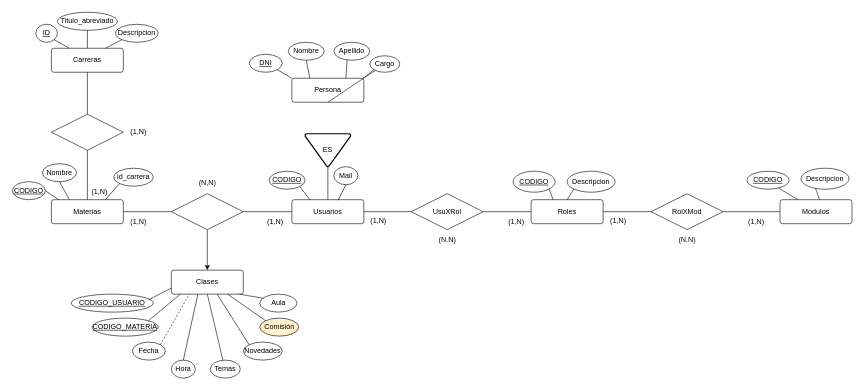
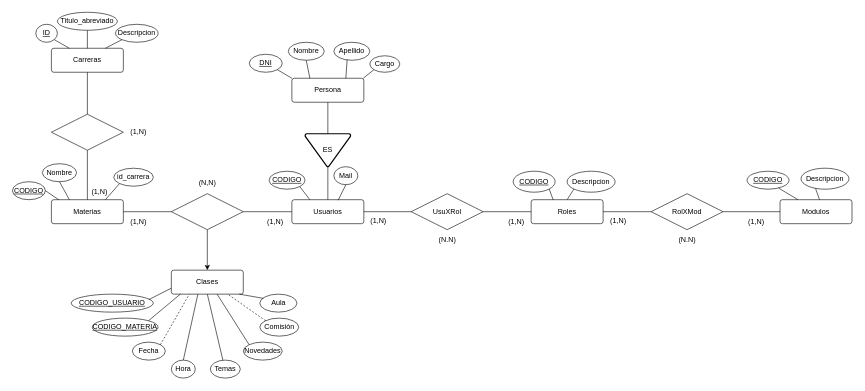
  <mxCell id="0" />
  <mxCell id="1" parent="0" />
  <mxCell id="2" value="Materias" style="rounded=1;arcSize=10;whiteSpace=wrap;html=1;align=center;" parent="1" vertex="1"><mxGeometry x="85" y="332.5" width="120" height="40" as="geometry" /></mxCell>
  <mxCell id="3" value="Persona" style="rounded=1;arcSize=10;whiteSpace=wrap;html=1;align=center;" parent="1" vertex="1"><mxGeometry x="486" y="130" width="120" height="40" as="geometry" /></mxCell>
  <mxCell id="4" value="Usuarios" style="rounded=1;arcSize=10;whiteSpace=wrap;html=1;align=center;" parent="1" vertex="1"><mxGeometry x="486" y="332.5" width="120" height="40" as="geometry" /></mxCell>
  <mxCell id="5" value="UsuXRol" style="shape=rhombus;perimeter=rhombusPerimeter;whiteSpace=wrap;html=1;align=center;" parent="1" vertex="1"><mxGeometry x="685" y="322.5" width="120" height="60" as="geometry" /></mxCell>
  <mxCell id="6" value="" style="shape=rhombus;perimeter=rhombusPerimeter;whiteSpace=wrap;html=1;align=center;" parent="1" vertex="1"><mxGeometry x="85" y="190" width="120" height="60" as="geometry" /></mxCell>
  <mxCell id="7" value="Clases" style="rounded=1;arcSize=10;whiteSpace=wrap;html=1;align=center;" parent="1" vertex="1"><mxGeometry x="285" y="450" width="120" height="40" as="geometry" /></mxCell>
  <mxCell id="8" value="DNI" style="ellipse;whiteSpace=wrap;html=1;align=center;fontStyle=4;" parent="1" vertex="1"><mxGeometry x="415" y="90" width="55" height="30" as="geometry" /></mxCell>
  <mxCell id="9" value="CODIGO" style="ellipse;whiteSpace=wrap;html=1;align=center;fontStyle=4;" parent="1" vertex="1"><mxGeometry x="448" y="285" width="60" height="30" as="geometry" /></mxCell>
  <mxCell id="10" value="Nombre" style="ellipse;whiteSpace=wrap;html=1;align=center;" parent="1" vertex="1"><mxGeometry x="480" y="70" width="60" height="30" as="geometry" /></mxCell>
  <mxCell id="11" value="Apellido" style="ellipse;whiteSpace=wrap;html=1;align=center;" parent="1" vertex="1"><mxGeometry x="556" y="70" width="60" height="30" as="geometry" /></mxCell>
  <mxCell id="12" value="Mail" style="ellipse;whiteSpace=wrap;html=1;align=center;" parent="1" vertex="1"><mxGeometry x="556" y="277.5" width="40" height="30" as="geometry" /></mxCell>
  <mxCell id="13" value="Nombre" style="ellipse;whiteSpace=wrap;html=1;align=center;" parent="1" vertex="1"><mxGeometry x="70" y="272.5" width="57" height="30" as="geometry" /></mxCell>
  <mxCell id="14" value="CODIGO" style="ellipse;whiteSpace=wrap;html=1;align=center;fontStyle=4;" parent="1" vertex="1"><mxGeometry x="20" y="302.5" width="55" height="30" as="geometry" /></mxCell>
  <mxCell id="15" value="id_carrera" style="ellipse;whiteSpace=wrap;html=1;align=center;" parent="1" vertex="1"><mxGeometry x="189" y="280" width="66" height="30" as="geometry" /></mxCell>
  <mxCell id="16" value="CODIGO_USUARIO" style="ellipse;whiteSpace=wrap;html=1;align=center;fontStyle=4;" parent="1" vertex="1"><mxGeometry x="118" y="490" width="137" height="30" as="geometry" /></mxCell>
  <mxCell id="17" value="CODIGO_MATERIA" style="ellipse;whiteSpace=wrap;html=1;align=center;fontStyle=4;" parent="1" vertex="1"><mxGeometry x="153" y="530" width="110" height="30" as="geometry" /></mxCell>
  <mxCell id="18" value="Fecha" style="ellipse;whiteSpace=wrap;html=1;align=center;" parent="1" vertex="1"><mxGeometry x="220" y="570" width="55" height="30" as="geometry" /></mxCell>
  <mxCell id="19" value="Hora" style="ellipse;whiteSpace=wrap;html=1;align=center;" parent="1" vertex="1"><mxGeometry x="285" y="600" width="40" height="30" as="geometry" /></mxCell>
  <mxCell id="20" value="Temas" style="ellipse;whiteSpace=wrap;html=1;align=center;" parent="1" vertex="1"><mxGeometry x="350" y="600" width="50" height="30" as="geometry" /></mxCell>
  <mxCell id="21" style="edgeStyle=orthogonalEdgeStyle;rounded=0;orthogonalLoop=1;jettySize=auto;html=1;exitX=0.5;exitY=1;exitDx=0;exitDy=0;entryX=0.5;entryY=0;entryDx=0;entryDy=0;" parent="1" source="22" target="7" edge="1"><mxGeometry relative="1" as="geometry" /></mxCell>
  <mxCell id="22" value="" style="shape=rhombus;perimeter=rhombusPerimeter;whiteSpace=wrap;html=1;align=center;" parent="1" vertex="1"><mxGeometry x="285" y="322.5" width="120" height="60" as="geometry" /></mxCell>
  <mxCell id="23" value="Carreras" style="rounded=1;arcSize=10;whiteSpace=wrap;html=1;align=center;" parent="1" vertex="1"><mxGeometry x="85" y="80" width="120" height="40" as="geometry" /></mxCell>
  <mxCell id="24" value="Cargo" style="ellipse;whiteSpace=wrap;html=1;align=center;" parent="1" vertex="1"><mxGeometry x="616" y="92.5" width="50" height="27.5" as="geometry" /></mxCell>
  <mxCell id="25" value="ID" style="ellipse;whiteSpace=wrap;html=1;align=center;fontStyle=4;" parent="1" vertex="1"><mxGeometry x="59" y="40" width="36" height="30" as="geometry" /></mxCell>
  <mxCell id="26" value="Titulo_abreviado" style="ellipse;whiteSpace=wrap;html=1;align=center;" parent="1" vertex="1"><mxGeometry x="95" y="20" width="100" height="30" as="geometry" /></mxCell>
  <mxCell id="27" value="Descripcion" style="ellipse;whiteSpace=wrap;html=1;align=center;" parent="1" vertex="1"><mxGeometry x="192" y="40" width="71" height="30" as="geometry" /></mxCell>
- <mxCell id="28" value="Comisión" style="ellipse;whiteSpace=wrap;html=1;align=center;fillColor=#fff2cc;" parent="1" vertex="1"><mxGeometry x="432.5" y="530" width="65" height="30" as="geometry" /></mxCell>
+ <mxCell id="28" value="Comisión" style="ellipse;whiteSpace=wrap;html=1;align=center;" parent="1" vertex="1"><mxGeometry x="432.5" y="530" width="65" height="30" as="geometry" /></mxCell>
  <mxCell id="29" value="RolXMod" style="shape=rhombus;perimeter=rhombusPerimeter;whiteSpace=wrap;html=1;align=center;" parent="1" vertex="1"><mxGeometry x="1085" y="322.5" width="120" height="60" as="geometry" /></mxCell>
  <mxCell id="30" value="ES" style="strokeWidth=2;html=1;shape=mxgraph.flowchart.merge_or_storage;whiteSpace=wrap;" parent="1" vertex="1"><mxGeometry x="508" y="222.5" width="76" height="55" as="geometry" /></mxCell>
- <mxCell id="31" value="" style="endArrow=none;html=1;rounded=0;exitX=0.5;exitY=1;exitDx=0;exitDy=0;" parent="1" source="3" target="24" edge="1"><mxGeometry relative="1" as="geometry"><mxPoint x="635" y="250" as="sourcePoint" /><mxPoint x="795" y="250" as="targetPoint" /></mxGeometry></mxCell>
+ <mxCell id="31" value="" style="endArrow=none;html=1;rounded=0;exitX=0.5;exitY=1;exitDx=0;exitDy=0;entryX=0.5;entryY=0;entryDx=0;entryDy=0;entryPerimeter=0;" parent="1" source="3" target="30" edge="1"><mxGeometry relative="1" as="geometry"><mxPoint x="635" y="250" as="sourcePoint" /><mxPoint x="795" y="250" as="targetPoint" /></mxGeometry></mxCell>
  <mxCell id="32" value="" style="endArrow=none;html=1;rounded=0;exitX=0.5;exitY=1;exitDx=0;exitDy=0;entryX=0.5;entryY=0;entryDx=0;entryDy=0;exitPerimeter=0;" parent="1" source="30" target="4" edge="1"><mxGeometry relative="1" as="geometry"><mxPoint x="556" y="180" as="sourcePoint" /><mxPoint x="556" y="255" as="targetPoint" /></mxGeometry></mxCell>
  <mxCell id="33" value="Roles" style="rounded=1;arcSize=10;whiteSpace=wrap;html=1;align=center;" parent="1" vertex="1"><mxGeometry x="885" y="332.5" width="120" height="40" as="geometry" /></mxCell>
  <mxCell id="34" value="" style="endArrow=none;html=1;rounded=0;exitX=1;exitY=0.5;exitDx=0;exitDy=0;entryX=0;entryY=0.5;entryDx=0;entryDy=0;" parent="1" source="4" target="5" edge="1"><mxGeometry relative="1" as="geometry"><mxPoint x="655" y="450" as="sourcePoint" /><mxPoint x="815" y="450" as="targetPoint" /></mxGeometry></mxCell>
  <mxCell id="35" value="" style="endArrow=none;html=1;rounded=0;exitX=1;exitY=0.5;exitDx=0;exitDy=0;entryX=0;entryY=0.5;entryDx=0;entryDy=0;" parent="1" source="5" target="33" edge="1"><mxGeometry relative="1" as="geometry"><mxPoint x="616" y="363" as="sourcePoint" /><mxPoint x="775" y="363" as="targetPoint" /></mxGeometry></mxCell>
  <mxCell id="36" value="(1,N)" style="text;html=1;align=center;verticalAlign=middle;resizable=0;points=[];autosize=1;strokeColor=none;fillColor=none;" parent="1" vertex="1"><mxGeometry x="605" y="352.5" width="50" height="30" as="geometry" /></mxCell>
  <mxCell id="37" value="(1,N)" style="text;html=1;align=center;verticalAlign=middle;resizable=0;points=[];autosize=1;strokeColor=none;fillColor=none;" parent="1" vertex="1"><mxGeometry x="835" y="355" width="50" height="30" as="geometry" /></mxCell>
  <mxCell id="38" value="(N.N)" style="text;html=1;align=center;verticalAlign=middle;resizable=0;points=[];autosize=1;strokeColor=none;fillColor=none;" parent="1" vertex="1"><mxGeometry x="720" y="385" width="50" height="30" as="geometry" /></mxCell>
  <mxCell id="39" value="CODIGO" style="ellipse;whiteSpace=wrap;html=1;align=center;fontStyle=4;" parent="1" vertex="1"><mxGeometry x="855" y="285" width="70" height="35" as="geometry" /></mxCell>
  <mxCell id="40" value="Descripcion" style="ellipse;whiteSpace=wrap;html=1;align=center;" parent="1" vertex="1"><mxGeometry x="945" y="285" width="80" height="35" as="geometry" /></mxCell>
  <mxCell id="41" value="Modulos" style="rounded=1;arcSize=10;whiteSpace=wrap;html=1;align=center;" parent="1" vertex="1"><mxGeometry x="1300" y="332.5" width="120" height="40" as="geometry" /></mxCell>
  <mxCell id="42" value="" style="endArrow=none;html=1;rounded=0;exitX=1;exitY=0.5;exitDx=0;exitDy=0;entryX=0;entryY=0.5;entryDx=0;entryDy=0;" parent="1" source="33" target="29" edge="1"><mxGeometry relative="1" as="geometry"><mxPoint x="815" y="363" as="sourcePoint" /><mxPoint x="895" y="363" as="targetPoint" /></mxGeometry></mxCell>
  <mxCell id="43" value="" style="endArrow=none;html=1;rounded=0;exitX=1;exitY=0.5;exitDx=0;exitDy=0;entryX=0;entryY=0.5;entryDx=0;entryDy=0;" parent="1" source="29" target="41" edge="1"><mxGeometry relative="1" as="geometry"><mxPoint x="1015" y="363" as="sourcePoint" /><mxPoint x="1095" y="363" as="targetPoint" /></mxGeometry></mxCell>
  <mxCell id="44" value="(1,N)" style="text;html=1;align=center;verticalAlign=middle;resizable=0;points=[];autosize=1;strokeColor=none;fillColor=none;" parent="1" vertex="1"><mxGeometry x="1005" y="352.5" width="50" height="30" as="geometry" /></mxCell>
  <mxCell id="45" value="(1,N)" style="text;html=1;align=center;verticalAlign=middle;resizable=0;points=[];autosize=1;strokeColor=none;fillColor=none;" parent="1" vertex="1"><mxGeometry x="1235" y="355" width="50" height="30" as="geometry" /></mxCell>
  <mxCell id="46" value="(N.N)" style="text;html=1;align=center;verticalAlign=middle;resizable=0;points=[];autosize=1;strokeColor=none;fillColor=none;" parent="1" vertex="1"><mxGeometry x="1120" y="385" width="50" height="30" as="geometry" /></mxCell>
  <mxCell id="47" value="CODIGO" style="ellipse;whiteSpace=wrap;html=1;align=center;fontStyle=4;" parent="1" vertex="1"><mxGeometry x="1245" y="285" width="70" height="30" as="geometry" /></mxCell>
  <mxCell id="48" value="Descripcion" style="ellipse;whiteSpace=wrap;html=1;align=center;" parent="1" vertex="1"><mxGeometry x="1335" y="280" width="80" height="35" as="geometry" /></mxCell>
  <mxCell id="49" value="" style="endArrow=none;html=1;rounded=0;exitX=0;exitY=0.5;exitDx=0;exitDy=0;entryX=1;entryY=0.5;entryDx=0;entryDy=0;" parent="1" source="4" target="22" edge="1"><mxGeometry relative="1" as="geometry"><mxPoint x="556" y="287" as="sourcePoint" /><mxPoint x="556" y="342" as="targetPoint" /></mxGeometry></mxCell>
  <mxCell id="50" value="" style="endArrow=none;html=1;rounded=0;entryX=1;entryY=0.5;entryDx=0;entryDy=0;exitX=0;exitY=0.5;exitDx=0;exitDy=0;" parent="1" source="22" target="2" edge="1"><mxGeometry relative="1" as="geometry"><mxPoint x="285" y="400" as="sourcePoint" /><mxPoint x="415" y="362" as="targetPoint" /></mxGeometry></mxCell>
  <mxCell id="51" value="" style="endArrow=none;html=1;rounded=0;exitX=1;exitY=0.5;exitDx=0;exitDy=0;entryX=0.103;entryY=0.004;entryDx=0;entryDy=0;entryPerimeter=0;" parent="1" source="14" target="2" edge="1"><mxGeometry relative="1" as="geometry"><mxPoint x="85" y="430" as="sourcePoint" /><mxPoint x="245" y="430" as="targetPoint" /></mxGeometry></mxCell>
  <mxCell id="52" value="" style="endArrow=none;html=1;rounded=0;exitX=0.5;exitY=1;exitDx=0;exitDy=0;entryX=0.25;entryY=0;entryDx=0;entryDy=0;" parent="1" source="13" target="2" edge="1"><mxGeometry relative="1" as="geometry"><mxPoint x="85" y="328" as="sourcePoint" /><mxPoint x="98" y="344" as="targetPoint" /></mxGeometry></mxCell>
  <mxCell id="53" value="" style="endArrow=none;html=1;rounded=0;exitX=0;exitY=1;exitDx=0;exitDy=0;entryX=0.75;entryY=0;entryDx=0;entryDy=0;" parent="1" source="15" target="2" edge="1"><mxGeometry relative="1" as="geometry"><mxPoint x="124" y="308" as="sourcePoint" /><mxPoint x="125" y="343" as="targetPoint" /></mxGeometry></mxCell>
  <mxCell id="54" value="" style="endArrow=none;html=1;rounded=0;exitX=1;exitY=1;exitDx=0;exitDy=0;entryX=0.25;entryY=0;entryDx=0;entryDy=0;" parent="1" source="25" target="23" edge="1"><mxGeometry relative="1" as="geometry"><mxPoint x="95" y="50" as="sourcePoint" /><mxPoint x="255" y="50" as="targetPoint" /></mxGeometry></mxCell>
  <mxCell id="55" value="" style="endArrow=none;html=1;rounded=0;exitX=0.5;exitY=1;exitDx=0;exitDy=0;entryX=0.5;entryY=0;entryDx=0;entryDy=0;" parent="1" source="26" target="23" edge="1"><mxGeometry relative="1" as="geometry"><mxPoint x="90" y="76" as="sourcePoint" /><mxPoint x="101" y="91" as="targetPoint" /></mxGeometry></mxCell>
  <mxCell id="56" value="" style="endArrow=none;html=1;rounded=0;exitX=0;exitY=1;exitDx=0;exitDy=0;entryX=0.75;entryY=0;entryDx=0;entryDy=0;" parent="1" source="27" target="23" edge="1"><mxGeometry relative="1" as="geometry"><mxPoint x="197.769" y="61.99" as="sourcePoint" /><mxPoint x="155" y="90" as="targetPoint" /></mxGeometry></mxCell>
  <mxCell id="57" value="" style="endArrow=none;html=1;rounded=0;exitX=0.5;exitY=1;exitDx=0;exitDy=0;entryX=0.5;entryY=0;entryDx=0;entryDy=0;" parent="1" source="23" target="6" edge="1"><mxGeometry relative="1" as="geometry"><mxPoint x="105" y="150" as="sourcePoint" /><mxPoint x="265" y="150" as="targetPoint" /></mxGeometry></mxCell>
  <mxCell id="58" value="" style="endArrow=none;html=1;rounded=0;exitX=0.5;exitY=1;exitDx=0;exitDy=0;entryX=0.5;entryY=0;entryDx=0;entryDy=0;" parent="1" source="6" target="2" edge="1"><mxGeometry relative="1" as="geometry"><mxPoint x="155" y="80" as="sourcePoint" /><mxPoint x="155" y="180" as="targetPoint" /></mxGeometry></mxCell>
  <mxCell id="59" value="" style="endArrow=none;html=1;rounded=0;exitX=1;exitY=1;exitDx=0;exitDy=0;entryX=0;entryY=0;entryDx=0;entryDy=0;" parent="1" source="8" target="3" edge="1"><mxGeometry relative="1" as="geometry"><mxPoint x="495" y="120" as="sourcePoint" /><mxPoint x="655" y="120" as="targetPoint" /></mxGeometry></mxCell>
  <mxCell id="60" value="" style="endArrow=none;html=1;rounded=0;exitX=0.5;exitY=1;exitDx=0;exitDy=0;entryX=0.25;entryY=0;entryDx=0;entryDy=0;" parent="1" source="10" target="3" edge="1"><mxGeometry relative="1" as="geometry"><mxPoint x="472" y="126" as="sourcePoint" /><mxPoint x="496" y="140" as="targetPoint" /></mxGeometry></mxCell>
  <mxCell id="61" value="" style="endArrow=none;html=1;rounded=0;exitX=0.369;exitY=0.967;exitDx=0;exitDy=0;entryX=0.75;entryY=0;entryDx=0;entryDy=0;exitPerimeter=0;" parent="1" source="11" target="3" edge="1"><mxGeometry relative="1" as="geometry"><mxPoint x="515" y="100" as="sourcePoint" /><mxPoint x="526" y="140" as="targetPoint" /></mxGeometry></mxCell>
  <mxCell id="62" value="" style="endArrow=none;html=1;rounded=0;exitX=0;exitY=1;exitDx=0;exitDy=0;" parent="1" source="24" edge="1"><mxGeometry relative="1" as="geometry"><mxPoint x="595" y="96" as="sourcePoint" /><mxPoint x="605" y="130" as="targetPoint" /></mxGeometry></mxCell>
  <mxCell id="63" value="" style="endArrow=none;html=1;rounded=0;exitX=1;exitY=1;exitDx=0;exitDy=0;entryX=0.25;entryY=0;entryDx=0;entryDy=0;" parent="1" source="9" target="4" edge="1"><mxGeometry relative="1" as="geometry"><mxPoint x="555" y="310" as="sourcePoint" /><mxPoint x="515" y="330" as="targetPoint" /></mxGeometry></mxCell>
  <mxCell id="64" value="" style="endArrow=none;html=1;rounded=0;exitX=0.5;exitY=1;exitDx=0;exitDy=0;entryX=0.643;entryY=0.022;entryDx=0;entryDy=0;entryPerimeter=0;" parent="1" source="12" target="4" edge="1"><mxGeometry relative="1" as="geometry"><mxPoint x="506" y="321" as="sourcePoint" /><mxPoint x="526" y="343" as="targetPoint" /></mxGeometry></mxCell>
  <mxCell id="65" value="" style="endArrow=none;html=1;rounded=0;exitX=1;exitY=1;exitDx=0;exitDy=0;entryX=0.306;entryY=0.004;entryDx=0;entryDy=0;entryPerimeter=0;" parent="1" source="39" target="33" edge="1"><mxGeometry relative="1" as="geometry"><mxPoint x="925" y="320" as="sourcePoint" /><mxPoint x="1085" y="320" as="targetPoint" /></mxGeometry></mxCell>
  <mxCell id="66" value="" style="endArrow=none;html=1;rounded=0;exitX=0;exitY=1;exitDx=0;exitDy=0;entryX=0.5;entryY=0;entryDx=0;entryDy=0;" parent="1" source="40" target="33" edge="1"><mxGeometry relative="1" as="geometry"><mxPoint x="918" y="329" as="sourcePoint" /><mxPoint x="932" y="343" as="targetPoint" /></mxGeometry></mxCell>
  <mxCell id="67" value="" style="endArrow=none;html=1;rounded=0;exitX=0.754;exitY=0.942;exitDx=0;exitDy=0;exitPerimeter=0;entryX=0.25;entryY=0;entryDx=0;entryDy=0;" parent="1" source="47" target="41" edge="1"><mxGeometry relative="1" as="geometry"><mxPoint x="1315" y="320" as="sourcePoint" /><mxPoint x="1475" y="320" as="targetPoint" /></mxGeometry></mxCell>
  <mxCell id="68" value="" style="endArrow=none;html=1;rounded=0;exitX=0.303;exitY=0.963;exitDx=0;exitDy=0;exitPerimeter=0;entryX=0.549;entryY=0.001;entryDx=0;entryDy=0;entryPerimeter=0;" parent="1" source="48" target="41" edge="1"><mxGeometry relative="1" as="geometry"><mxPoint x="1308" y="323" as="sourcePoint" /><mxPoint x="1325" y="343" as="targetPoint" /></mxGeometry></mxCell>
  <mxCell id="69" value="" style="endArrow=none;html=1;rounded=0;exitX=0.946;exitY=0.302;exitDx=0;exitDy=0;exitPerimeter=0;entryX=0;entryY=0.75;entryDx=0;entryDy=0;" parent="1" source="16" target="7" edge="1"><mxGeometry relative="1" as="geometry"><mxPoint x="295" y="510" as="sourcePoint" /><mxPoint x="455" y="510" as="targetPoint" /></mxGeometry></mxCell>
  <mxCell id="70" value="" style="endArrow=none;html=1;rounded=0;exitX=1;exitY=0;exitDx=0;exitDy=0;entryX=0.128;entryY=0.992;entryDx=0;entryDy=0;entryPerimeter=0;" parent="1" source="17" target="7" edge="1"><mxGeometry relative="1" as="geometry"><mxPoint x="289" y="509" as="sourcePoint" /><mxPoint x="312" y="500" as="targetPoint" /></mxGeometry></mxCell>
  <mxCell id="71" value="" style="endArrow=none;html=1;rounded=0;exitX=1;exitY=0;exitDx=0;exitDy=0;entryX=0.25;entryY=1;entryDx=0;entryDy=0;dashed=1;" parent="1" source="18" target="7" edge="1"><mxGeometry relative="1" as="geometry"><mxPoint x="298" y="544" as="sourcePoint" /><mxPoint x="325" y="500" as="targetPoint" /></mxGeometry></mxCell>
  <mxCell id="72" value="" style="endArrow=none;html=1;rounded=0;exitX=0.5;exitY=0;exitDx=0;exitDy=0;entryX=0.369;entryY=1;entryDx=0;entryDy=0;entryPerimeter=0;" parent="1" source="19" target="7" edge="1"><mxGeometry relative="1" as="geometry"><mxPoint x="320" y="584" as="sourcePoint" /><mxPoint x="342" y="500" as="targetPoint" /></mxGeometry></mxCell>
  <mxCell id="73" value="" style="endArrow=none;html=1;rounded=0;exitX=0.419;exitY=0;exitDx=0;exitDy=0;entryX=0.5;entryY=1;entryDx=0;entryDy=0;exitPerimeter=0;" parent="1" source="20" target="7" edge="1"><mxGeometry relative="1" as="geometry"><mxPoint x="345" y="600" as="sourcePoint" /><mxPoint x="355" y="500" as="targetPoint" /></mxGeometry></mxCell>
  <mxCell id="74" value="" style="endArrow=none;html=1;rounded=0;exitX=0;exitY=0;exitDx=0;exitDy=0;entryX=0.636;entryY=1;entryDx=0;entryDy=0;entryPerimeter=0;" parent="1" source="83" target="7" edge="1"><mxGeometry relative="1" as="geometry"><mxPoint x="408.787" y="574.393" as="sourcePoint" /><mxPoint x="370" y="500" as="targetPoint" /></mxGeometry></mxCell>
- <mxCell id="75" value="" style="endArrow=none;html=1;rounded=0;exitX=0;exitY=0;exitDx=0;exitDy=0;entryX=0.783;entryY=1;entryDx=0;entryDy=0;entryPerimeter=0;" parent="1" source="28" target="7" edge="1"><mxGeometry relative="1" as="geometry"><mxPoint x="404" y="554" as="sourcePoint" /><mxPoint x="385" y="500" as="targetPoint" /></mxGeometry></mxCell>
+ <mxCell id="75" value="" style="endArrow=none;html=1;rounded=0;exitX=0;exitY=0;exitDx=0;exitDy=0;entryX=0.783;entryY=1;entryDx=0;entryDy=0;entryPerimeter=0;dashed=1;" parent="1" source="28" target="7" edge="1"><mxGeometry relative="1" as="geometry"><mxPoint x="404" y="554" as="sourcePoint" /><mxPoint x="385" y="500" as="targetPoint" /></mxGeometry></mxCell>
  <mxCell id="76" value="(1,N)" style="text;html=1;align=center;verticalAlign=middle;resizable=0;points=[];autosize=1;strokeColor=none;fillColor=none;" parent="1" vertex="1"><mxGeometry x="205" y="355" width="50" height="30" as="geometry" /></mxCell>
  <mxCell id="77" value="(1,N)" style="text;html=1;align=center;verticalAlign=middle;resizable=0;points=[];autosize=1;strokeColor=none;fillColor=none;" parent="1" vertex="1"><mxGeometry x="432.5" y="355" width="50" height="30" as="geometry" /></mxCell>
  <mxCell id="78" value="(N,N)" style="text;html=1;align=center;verticalAlign=middle;resizable=0;points=[];autosize=1;strokeColor=none;fillColor=none;" parent="1" vertex="1"><mxGeometry x="320" y="290" width="50" height="30" as="geometry" /></mxCell>
  <mxCell id="79" value="(1,N)" style="text;html=1;align=center;verticalAlign=middle;resizable=0;points=[];autosize=1;strokeColor=none;fillColor=none;" parent="1" vertex="1"><mxGeometry x="140" y="305" width="50" height="30" as="geometry" /></mxCell>
  <mxCell id="80" value="(1,N)" style="text;html=1;align=center;verticalAlign=middle;resizable=0;points=[];autosize=1;strokeColor=none;fillColor=none;" parent="1" vertex="1"><mxGeometry x="205" y="205" width="50" height="30" as="geometry" /></mxCell>
  <mxCell id="81" value="Aula" style="ellipse;whiteSpace=wrap;html=1;align=center;" parent="1" vertex="1"><mxGeometry x="432.5" y="490" width="62" height="30" as="geometry" /></mxCell>
  <mxCell id="82" value="" style="endArrow=none;html=1;rounded=0;exitX=0.097;exitY=0.233;exitDx=0;exitDy=0;entryX=0.944;entryY=1;entryDx=0;entryDy=0;entryPerimeter=0;exitPerimeter=0;" parent="1" source="81" target="7" edge="1"><mxGeometry relative="1" as="geometry"><mxPoint x="424" y="514" as="sourcePoint" /><mxPoint x="402" y="500" as="targetPoint" /></mxGeometry></mxCell>
  <mxCell id="83" value="Novedades" style="ellipse;whiteSpace=wrap;html=1;align=center;" parent="1" vertex="1"><mxGeometry x="405" y="570" width="65" height="30" as="geometry" /></mxCell>
